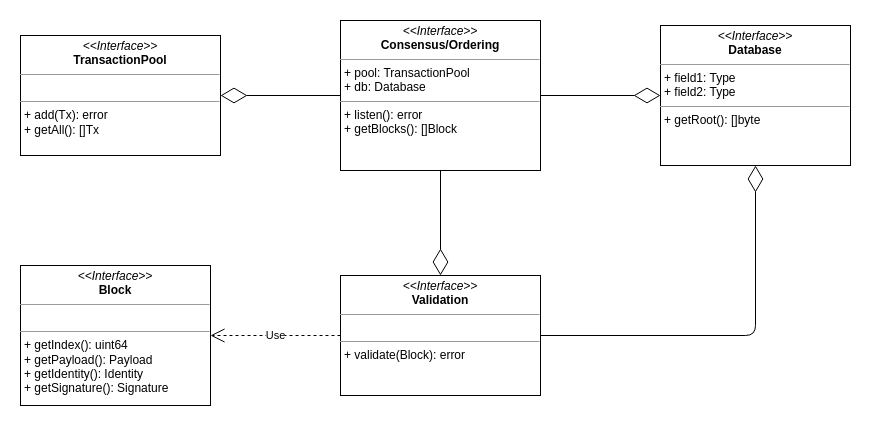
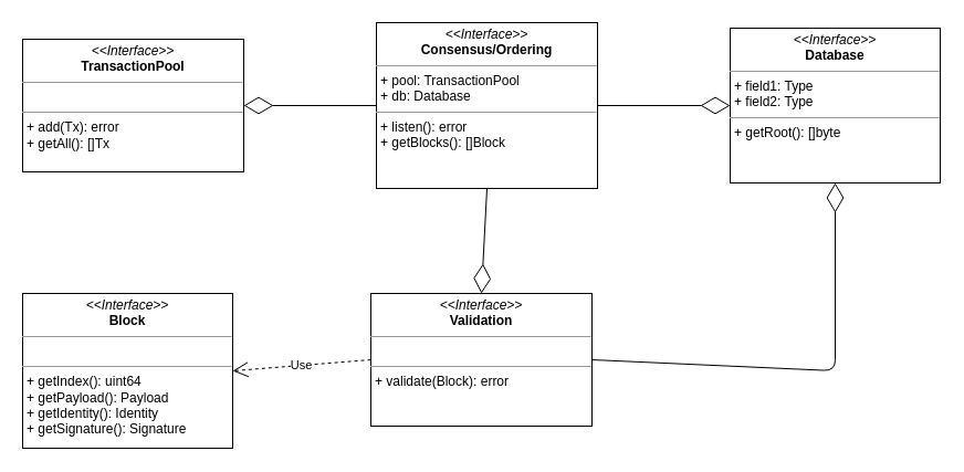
  <mxCell id="0" />
  <mxCell id="1" parent="0" />
  <mxCell id="2" value="&lt;p style=&quot;margin: 0px ; margin-top: 4px ; text-align: center&quot;&gt;&lt;i&gt;&amp;lt;&amp;lt;Interface&amp;gt;&amp;gt;&lt;/i&gt;&lt;br&gt;&lt;b&gt;TransactionPool&lt;/b&gt;&lt;/p&gt;&lt;hr size=&quot;1&quot;&gt;&lt;p style=&quot;margin: 0px ; margin-left: 4px&quot;&gt;&lt;br&gt;&lt;/p&gt;&lt;hr size=&quot;1&quot;&gt;&lt;p style=&quot;margin: 0px ; margin-left: 4px&quot;&gt;+ add(Tx): error&lt;br&gt;+ getAll(): []Tx&lt;br&gt;&lt;/p&gt;" style="verticalAlign=top;align=left;overflow=fill;fontSize=12;fontFamily=Helvetica;html=1;" vertex="1" parent="1"><mxGeometry x="20" y="35" width="200" height="120" as="geometry" /></mxCell>
  <mxCell id="3" value="&lt;p style=&quot;margin: 0px ; margin-top: 4px ; text-align: center&quot;&gt;&lt;i&gt;&amp;lt;&amp;lt;Interface&amp;gt;&amp;gt;&lt;/i&gt;&lt;br&gt;&lt;b&gt;Consensus/Ordering&lt;/b&gt;&lt;/p&gt;&lt;hr size=&quot;1&quot;&gt;&lt;p style=&quot;margin: 0px ; margin-left: 4px&quot;&gt;+ pool: TransactionPool&lt;/p&gt;&lt;p style=&quot;margin: 0px ; margin-left: 4px&quot;&gt;+ db: Database&lt;br&gt;&lt;/p&gt;&lt;hr size=&quot;1&quot;&gt;&lt;p style=&quot;margin: 0px ; margin-left: 4px&quot;&gt;+ listen(): error&lt;/p&gt;&lt;p style=&quot;margin: 0px ; margin-left: 4px&quot;&gt;+ getBlocks(): []Block&lt;br&gt;&lt;/p&gt;" style="verticalAlign=top;align=left;overflow=fill;fontSize=12;fontFamily=Helvetica;html=1;" vertex="1" parent="1"><mxGeometry x="340" y="20" width="200" height="150" as="geometry" /></mxCell>
- <mxCell id="4" value="&lt;p style=&quot;margin: 0px ; margin-top: 4px ; text-align: center&quot;&gt;&lt;i&gt;&amp;lt;&amp;lt;Interface&amp;gt;&amp;gt;&lt;/i&gt;&lt;br&gt;&lt;b&gt;Validation&lt;/b&gt;&lt;/p&gt;&lt;hr size=&quot;1&quot;&gt;&lt;p style=&quot;margin: 0px ; margin-left: 4px&quot;&gt;&lt;br&gt;&lt;/p&gt;&lt;hr size=&quot;1&quot;&gt;&lt;p style=&quot;margin: 0px ; margin-left: 4px&quot;&gt;+ validate(Block): error&lt;/p&gt;" style="verticalAlign=top;align=left;overflow=fill;fontSize=12;fontFamily=Helvetica;html=1;" vertex="1" parent="1"><mxGeometry x="340" y="275" width="200" height="120" as="geometry" /></mxCell>
+ <mxCell id="4" value="&lt;p style=&quot;margin: 0px ; margin-top: 4px ; text-align: center&quot;&gt;&lt;i&gt;&amp;lt;&amp;lt;Interface&amp;gt;&amp;gt;&lt;/i&gt;&lt;br&gt;&lt;b&gt;Validation&lt;/b&gt;&lt;/p&gt;&lt;hr size=&quot;1&quot;&gt;&lt;p style=&quot;margin: 0px ; margin-left: 4px&quot;&gt;&lt;br&gt;&lt;/p&gt;&lt;hr size=&quot;1&quot;&gt;&lt;p style=&quot;margin: 0px ; margin-left: 4px&quot;&gt;+ validate(Block): error&lt;/p&gt;" style="verticalAlign=top;align=left;overflow=fill;fontSize=12;fontFamily=Helvetica;html=1;" vertex="1" parent="1"><mxGeometry x="335" y="265" width="200" height="120" as="geometry" /></mxCell>
  <mxCell id="5" value="" style="endArrow=diamondThin;endFill=0;endSize=24;html=1;entryX=1;entryY=0.5;entryDx=0;entryDy=0;exitX=0;exitY=0.5;exitDx=0;exitDy=0;" edge="1" parent="1" source="3" target="2"><mxGeometry width="160" relative="1" as="geometry"><mxPoint x="60" y="295" as="sourcePoint" /><mxPoint x="220" y="295" as="targetPoint" /><Array as="points" /></mxGeometry></mxCell>
  <mxCell id="6" value="" style="endArrow=diamondThin;endFill=0;endSize=24;html=1;exitX=0.5;exitY=1;exitDx=0;exitDy=0;entryX=0.5;entryY=0;entryDx=0;entryDy=0;" edge="1" parent="1" source="3" target="4"><mxGeometry width="160" relative="1" as="geometry"><mxPoint x="550" y="215" as="sourcePoint" /><mxPoint x="710" y="215" as="targetPoint" /></mxGeometry></mxCell>
  <mxCell id="7" value="&lt;p style=&quot;margin: 0px ; margin-top: 4px ; text-align: center&quot;&gt;&lt;i&gt;&amp;lt;&amp;lt;Interface&amp;gt;&amp;gt;&lt;/i&gt;&lt;br&gt;&lt;b&gt;Block&lt;/b&gt;&lt;/p&gt;&lt;hr size=&quot;1&quot;&gt;&lt;p style=&quot;margin: 0px ; margin-left: 4px&quot;&gt;&lt;br&gt;&lt;/p&gt;&lt;hr size=&quot;1&quot;&gt;&lt;p style=&quot;margin: 0px ; margin-left: 4px&quot;&gt;+ getIndex(): uint64&lt;/p&gt;&lt;p style=&quot;margin: 0px ; margin-left: 4px&quot;&gt;+ getPayload(): Payload&lt;/p&gt;&lt;p style=&quot;margin: 0px ; margin-left: 4px&quot;&gt;+ getIdentity(): Identity&lt;/p&gt;&lt;p style=&quot;margin: 0px ; margin-left: 4px&quot;&gt;+ getSignature(): Signature&lt;br&gt;&lt;/p&gt;" style="verticalAlign=top;align=left;overflow=fill;fontSize=12;fontFamily=Helvetica;html=1;" vertex="1" parent="1"><mxGeometry x="20" y="265" width="190" height="140" as="geometry" /></mxCell>
  <mxCell id="8" value="Use" style="endArrow=open;endSize=12;dashed=1;html=1;exitX=0;exitY=0.5;exitDx=0;exitDy=0;entryX=1;entryY=0.5;entryDx=0;entryDy=0;" edge="1" parent="1" source="4" target="7"><mxGeometry width="160" relative="1" as="geometry"><mxPoint x="660" y="515" as="sourcePoint" /><mxPoint x="820" y="515" as="targetPoint" /></mxGeometry></mxCell>
  <mxCell id="9" value="&lt;p style=&quot;margin: 0px ; margin-top: 4px ; text-align: center&quot;&gt;&lt;i&gt;&amp;lt;&amp;lt;Interface&amp;gt;&amp;gt;&lt;/i&gt;&lt;br&gt;&lt;b&gt;Database&lt;/b&gt;&lt;/p&gt;&lt;hr size=&quot;1&quot;&gt;&lt;p style=&quot;margin: 0px ; margin-left: 4px&quot;&gt;+ field1: Type&lt;br&gt;+ field2: Type&lt;/p&gt;&lt;hr size=&quot;1&quot;&gt;&lt;p style=&quot;margin: 0px ; margin-left: 4px&quot;&gt;+ getRoot(): []byte&lt;br&gt;&lt;/p&gt;" style="verticalAlign=top;align=left;overflow=fill;fontSize=12;fontFamily=Helvetica;html=1;" vertex="1" parent="1"><mxGeometry x="660" y="25" width="190" height="140" as="geometry" /></mxCell>
  <mxCell id="10" value="" style="endArrow=diamondThin;endFill=0;endSize=24;html=1;exitX=1;exitY=0.5;exitDx=0;exitDy=0;entryX=0;entryY=0.5;entryDx=0;entryDy=0;" edge="1" parent="1" source="3" target="9"><mxGeometry width="160" relative="1" as="geometry"><mxPoint x="690" y="265" as="sourcePoint" /><mxPoint x="850" y="265" as="targetPoint" /></mxGeometry></mxCell>
  <mxCell id="11" value="" style="endArrow=diamondThin;endFill=0;endSize=24;html=1;exitX=1;exitY=0.5;exitDx=0;exitDy=0;entryX=0.5;entryY=1;entryDx=0;entryDy=0;" edge="1" parent="1" source="4" target="9"><mxGeometry width="160" relative="1" as="geometry"><mxPoint x="650" y="365" as="sourcePoint" /><mxPoint x="810" y="365" as="targetPoint" /><Array as="points"><mxPoint x="755" y="335" /></Array></mxGeometry></mxCell>
